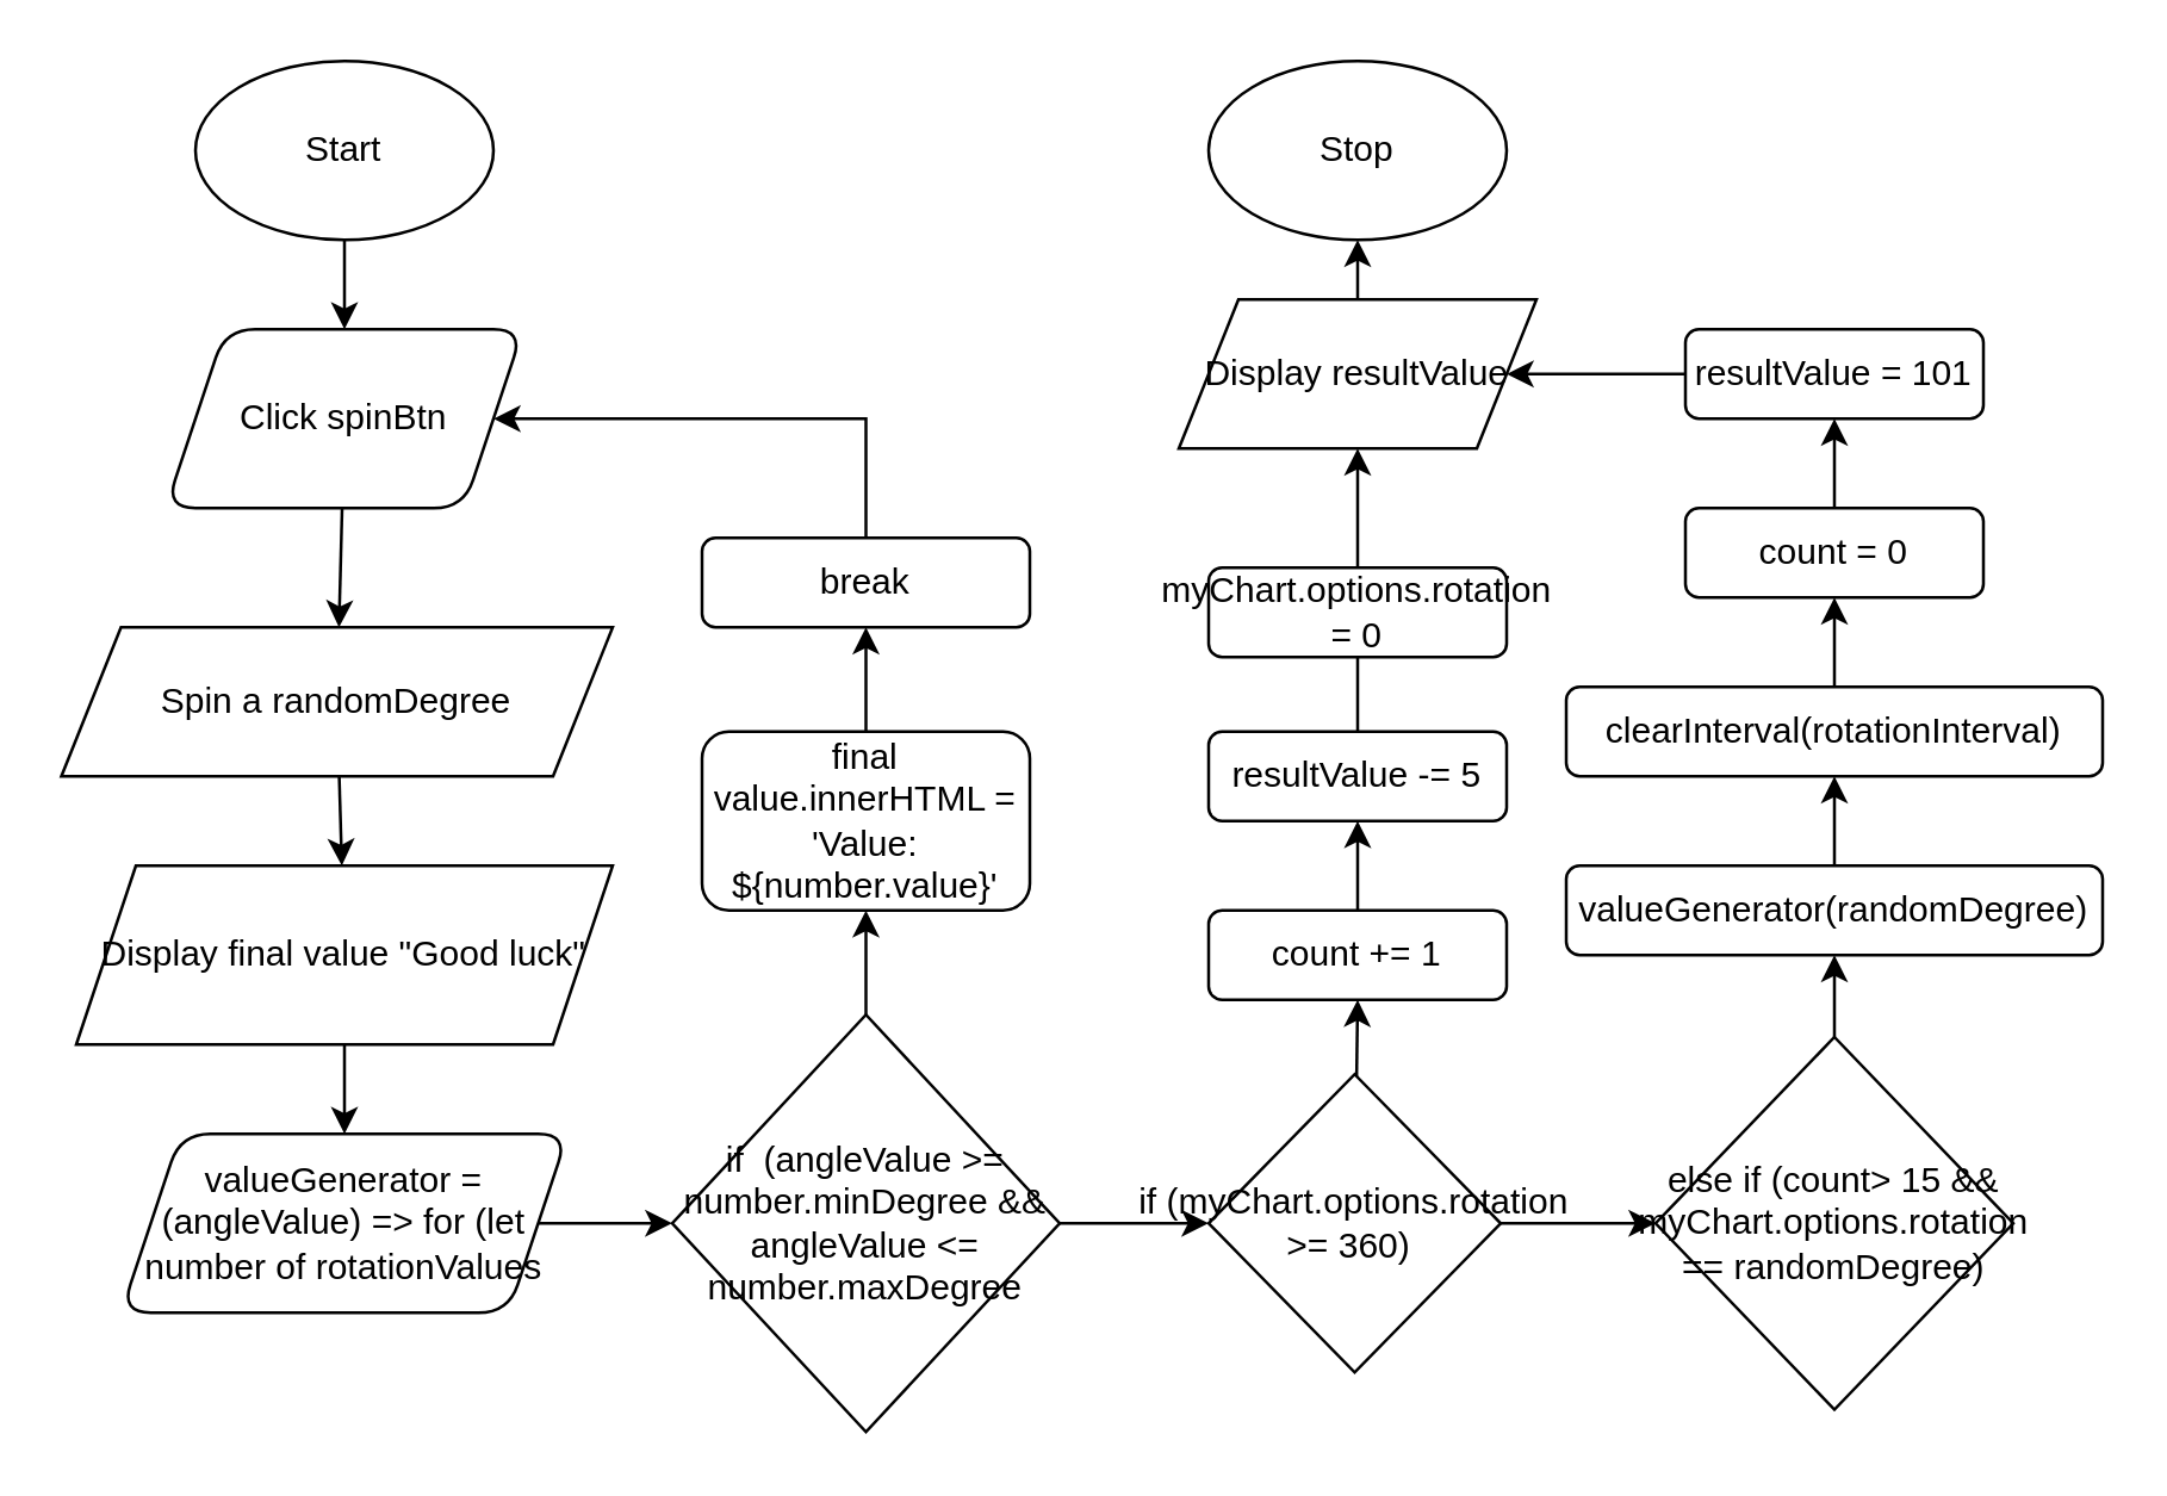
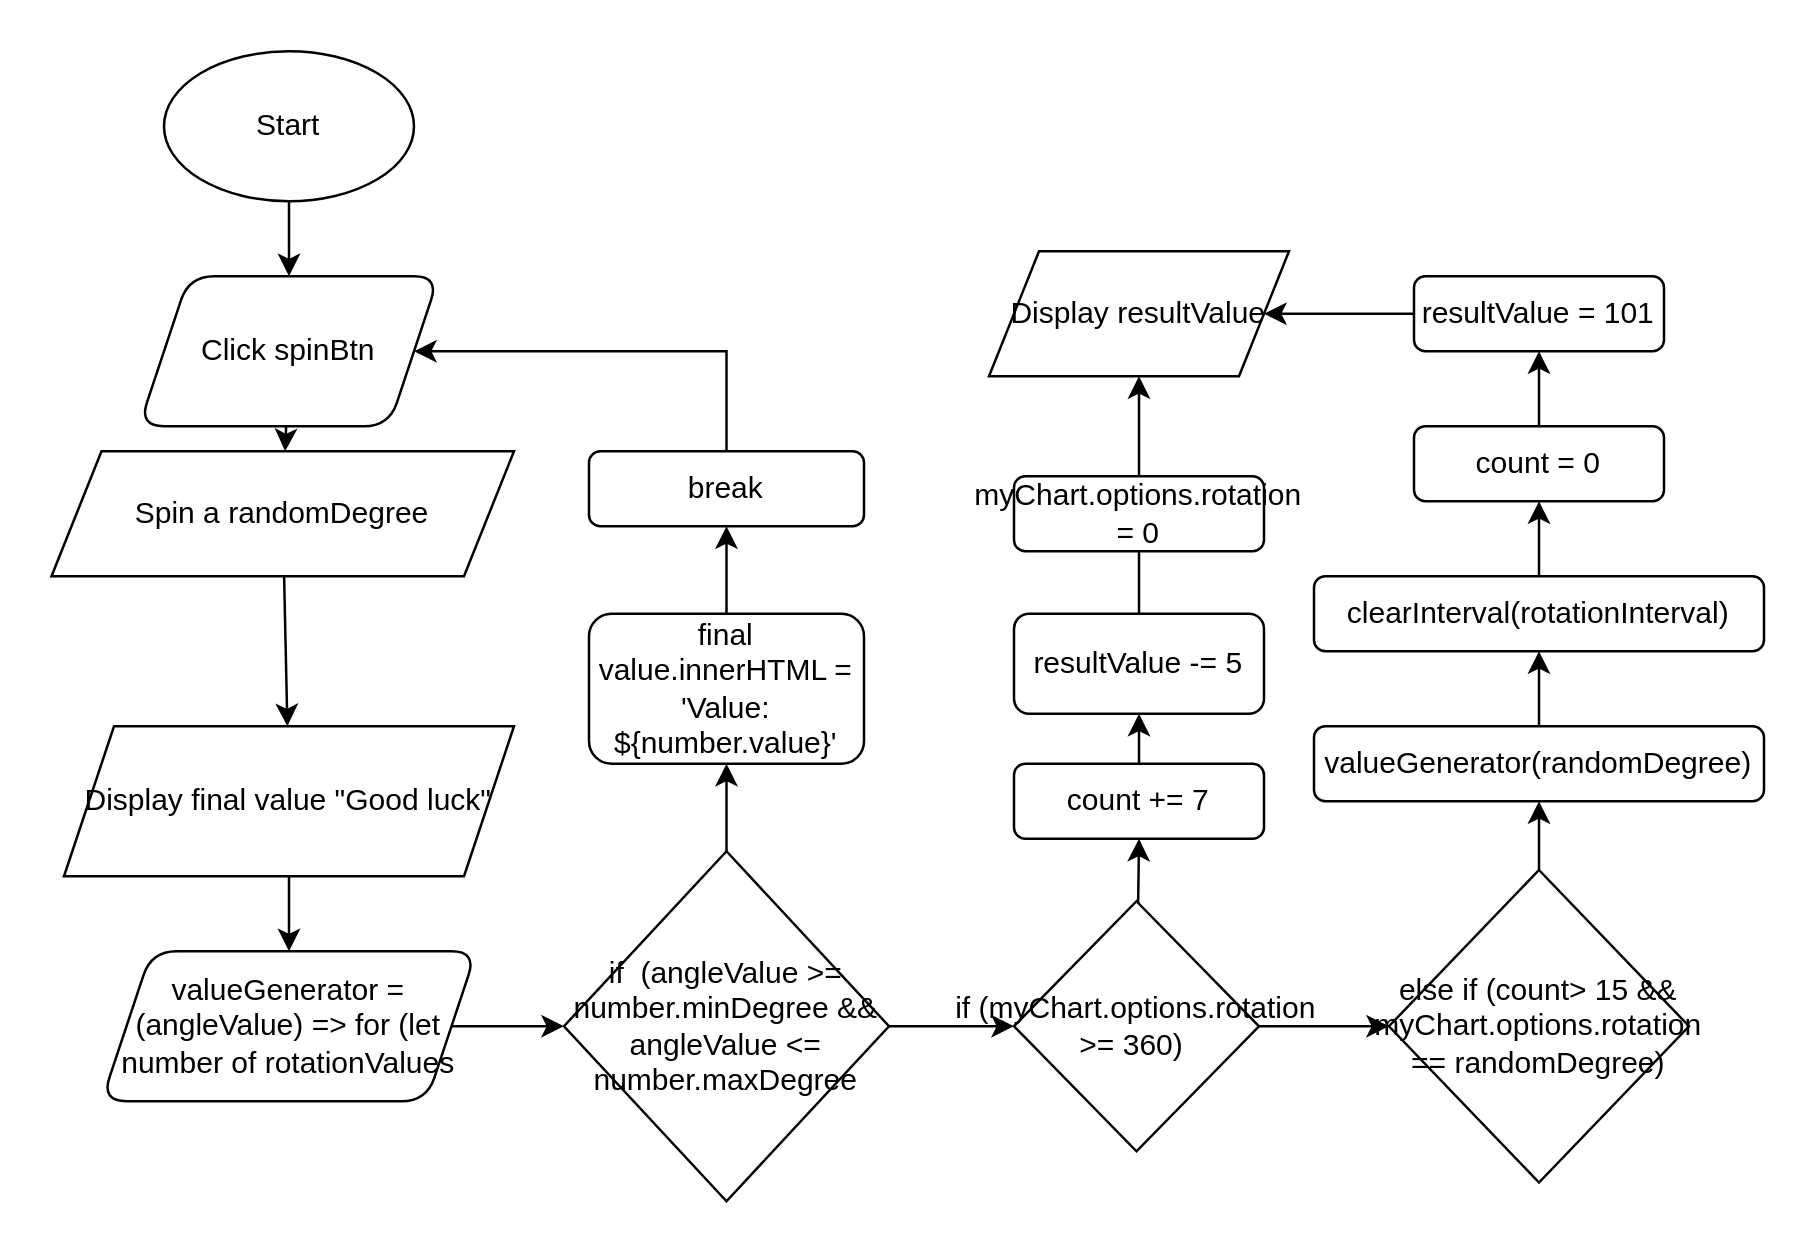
  <mxCell id="0" />
  <mxCell id="1" parent="0" />
  <mxCell id="2" style="edgeStyle=none;html=1;entryX=0.5;entryY=0;entryDx=0;entryDy=0;" parent="1" source="3" target="6" edge="1"><mxGeometry relative="1" as="geometry" /></mxCell>
  <mxCell id="3" value="Start" style="ellipse;whiteSpace=wrap;html=1;" parent="1" vertex="1"><mxGeometry x="65" y="20" width="100" height="60" as="geometry" /></mxCell>
- <mxCell id="4" value="Stop" style="ellipse;whiteSpace=wrap;html=1;" parent="1" vertex="1"><mxGeometry x="405" y="20" width="100" height="60" as="geometry" /></mxCell>
  <mxCell id="5" style="edgeStyle=none;html=1;" parent="1" source="6" target="8" edge="1"><mxGeometry relative="1" as="geometry" /></mxCell>
  <mxCell id="6" value="Click spinBtn" style="shape=parallelogram;perimeter=parallelogramPerimeter;whiteSpace=wrap;html=1;fixedSize=1;rounded=1;" parent="1" vertex="1"><mxGeometry x="55" y="110" width="120" height="60" as="geometry" /></mxCell>
  <mxCell id="7" style="edgeStyle=none;html=1;" parent="1" source="8" target="10" edge="1"><mxGeometry relative="1" as="geometry" /></mxCell>
- <mxCell id="8" value="Spin a randomDegree" style="shape=parallelogram;perimeter=parallelogramPerimeter;whiteSpace=wrap;html=1;fixedSize=1;rounded=0;" parent="1" vertex="1"><mxGeometry x="20" y="210" width="185" height="50" as="geometry" /></mxCell>
+ <mxCell id="8" value="Spin a randomDegree" style="shape=parallelogram;perimeter=parallelogramPerimeter;whiteSpace=wrap;html=1;fixedSize=1;rounded=0;" parent="1" vertex="1"><mxGeometry x="20" y="180" width="185" height="50" as="geometry" /></mxCell>
  <mxCell id="9" style="edgeStyle=none;html=1;" parent="1" source="10" target="15" edge="1"><mxGeometry relative="1" as="geometry" /></mxCell>
  <mxCell id="10" value="Display final value &quot;Good luck&quot;" style="shape=parallelogram;perimeter=parallelogramPerimeter;whiteSpace=wrap;html=1;fixedSize=1;rounded=0;" parent="1" vertex="1"><mxGeometry x="25" y="290" width="180" height="60" as="geometry" /></mxCell>
  <mxCell id="11" style="edgeStyle=none;html=1;entryX=0.5;entryY=1;entryDx=0;entryDy=0;" parent="1" source="13" target="24" edge="1"><mxGeometry relative="1" as="geometry" /></mxCell>
  <mxCell id="12" style="edgeStyle=orthogonalEdgeStyle;rounded=0;html=1;" edge="1" parent="1" source="13" target="30"><mxGeometry relative="1" as="geometry" /></mxCell>
  <mxCell id="13" value="if&amp;nbsp;(myChart.options.rotation &amp;gt;= 360)&amp;nbsp;" style="rhombus;whiteSpace=wrap;html=1;rounded=0;" parent="1" vertex="1"><mxGeometry x="405" y="360" width="98" height="100" as="geometry" /></mxCell>
  <mxCell id="14" style="edgeStyle=none;html=1;" parent="1" source="15" target="18" edge="1"><mxGeometry relative="1" as="geometry" /></mxCell>
  <mxCell id="15" value="valueGenerator = (angleValue) =&amp;gt; for (let number of rotationValues" style="shape=parallelogram;perimeter=parallelogramPerimeter;whiteSpace=wrap;html=1;fixedSize=1;rounded=1;" parent="1" vertex="1"><mxGeometry x="40" y="380" width="150" height="60" as="geometry" /></mxCell>
  <mxCell id="16" style="edgeStyle=none;html=1;entryX=0.5;entryY=1;entryDx=0;entryDy=0;" parent="1" source="18" target="22" edge="1"><mxGeometry relative="1" as="geometry"><mxPoint x="290" y="320" as="targetPoint" /></mxGeometry></mxCell>
  <mxCell id="17" style="edgeStyle=none;html=1;entryX=0;entryY=0.5;entryDx=0;entryDy=0;" parent="1" source="18" target="13" edge="1"><mxGeometry relative="1" as="geometry" /></mxCell>
  <mxCell id="18" value="if&amp;nbsp; (angleValue &amp;gt;= number.minDegree &amp;amp;&amp;amp; angleValue &amp;lt;= number.maxDegree" style="rhombus;whiteSpace=wrap;html=1;" parent="1" vertex="1"><mxGeometry x="225" y="340" width="130" height="140" as="geometry" /></mxCell>
  <mxCell id="19" style="edgeStyle=none;html=1;entryX=0.5;entryY=1;entryDx=0;entryDy=0;" parent="1" target="21" edge="1"><mxGeometry relative="1" as="geometry"><mxPoint x="290" y="260" as="sourcePoint" /><mxPoint x="290" y="235" as="targetPoint" /></mxGeometry></mxCell>
  <mxCell id="20" style="rounded=0;html=1;entryX=1;entryY=0.5;entryDx=0;entryDy=0;edgeStyle=elbowEdgeStyle;" edge="1" parent="1" source="21" target="6"><mxGeometry relative="1" as="geometry"><mxPoint x="290" y="90" as="targetPoint" /><Array as="points"><mxPoint x="290" y="130" /></Array></mxGeometry></mxCell>
  <mxCell id="21" value="break" style="rounded=1;whiteSpace=wrap;html=1;" parent="1" vertex="1"><mxGeometry x="235" y="180" width="110" height="30" as="geometry" /></mxCell>
  <mxCell id="22" value="final value.innerHTML = 'Value: ${number.value}'" style="rounded=1;whiteSpace=wrap;html=1;" parent="1" vertex="1"><mxGeometry x="235" y="245" width="110" height="60" as="geometry" /></mxCell>
  <mxCell id="23" style="edgeStyle=none;html=1;entryX=0.5;entryY=1;entryDx=0;entryDy=0;" parent="1" source="24" target="26" edge="1"><mxGeometry relative="1" as="geometry" /></mxCell>
- <mxCell id="24" value="count += 1" style="rounded=1;whiteSpace=wrap;html=1;" parent="1" vertex="1"><mxGeometry x="405" y="305" width="100" height="30" as="geometry" /></mxCell>
+ <mxCell id="24" value="count += 7" style="rounded=1;whiteSpace=wrap;html=1;" parent="1" vertex="1"><mxGeometry x="405" y="305" width="100" height="30" as="geometry" /></mxCell>
  <mxCell id="25" style="edgeStyle=none;html=1;entryX=0.5;entryY=1;entryDx=0;entryDy=0;endArrow=none;" parent="1" source="26" target="28" edge="1"><mxGeometry relative="1" as="geometry" /></mxCell>
- <mxCell id="26" value="resultValue -= 5" style="rounded=1;whiteSpace=wrap;html=1;" parent="1" vertex="1"><mxGeometry x="405" y="245" width="100" height="30" as="geometry" /></mxCell>
+ <mxCell id="26" value="resultValue -= 5" style="rounded=1;whiteSpace=wrap;html=1;" parent="1" vertex="1"><mxGeometry x="405" y="245" width="100" height="40" as="geometry" /></mxCell>
  <mxCell id="27" style="edgeStyle=none;html=1;entryX=0.5;entryY=1;entryDx=0;entryDy=0;" edge="1" parent="1" source="28" target="32"><mxGeometry relative="1" as="geometry" /></mxCell>
  <mxCell id="28" value="myChart.options.rotation = 0" style="rounded=1;whiteSpace=wrap;html=1;" parent="1" vertex="1"><mxGeometry x="405" y="190" width="100" height="30" as="geometry" /></mxCell>
  <mxCell id="29" style="edgeStyle=orthogonalEdgeStyle;rounded=0;html=1;entryX=0.5;entryY=1;entryDx=0;entryDy=0;" edge="1" parent="1" source="30" target="34"><mxGeometry relative="1" as="geometry" /></mxCell>
  <mxCell id="30" value="else if (count&amp;gt; 15 &amp;amp;&amp;amp; myChart.options.rotation == randomDegree)" style="rhombus;whiteSpace=wrap;html=1;rounded=0;" parent="1" vertex="1"><mxGeometry x="555" y="347.5" width="120" height="125" as="geometry" /></mxCell>
- <mxCell id="31" style="edgeStyle=none;html=1;entryX=0.5;entryY=1;entryDx=0;entryDy=0;" edge="1" parent="1" source="32" target="4"><mxGeometry relative="1" as="geometry" /></mxCell>
  <mxCell id="32" value="Display resultValue" style="shape=parallelogram;perimeter=parallelogramPerimeter;whiteSpace=wrap;html=1;fixedSize=1;" vertex="1" parent="1"><mxGeometry x="395" y="100" width="120" height="50" as="geometry" /></mxCell>
  <mxCell id="33" style="edgeStyle=orthogonalEdgeStyle;rounded=0;html=1;entryX=0.5;entryY=1;entryDx=0;entryDy=0;" edge="1" parent="1" source="34" target="36"><mxGeometry relative="1" as="geometry" /></mxCell>
  <mxCell id="34" value="valueGenerator(randomDegree)" style="rounded=1;whiteSpace=wrap;html=1;" vertex="1" parent="1"><mxGeometry x="525" y="290" width="180" height="30" as="geometry" /></mxCell>
  <mxCell id="35" style="edgeStyle=orthogonalEdgeStyle;rounded=0;html=1;entryX=0.5;entryY=1;entryDx=0;entryDy=0;" edge="1" parent="1" source="36" target="38"><mxGeometry relative="1" as="geometry" /></mxCell>
  <mxCell id="36" value="clearInterval(rotationInterval)" style="rounded=1;whiteSpace=wrap;html=1;" vertex="1" parent="1"><mxGeometry x="525" y="230" width="180" height="30" as="geometry" /></mxCell>
  <mxCell id="37" style="edgeStyle=orthogonalEdgeStyle;rounded=0;html=1;exitX=0.5;exitY=0;exitDx=0;exitDy=0;entryX=0.5;entryY=1;entryDx=0;entryDy=0;" edge="1" parent="1" source="38" target="40"><mxGeometry relative="1" as="geometry" /></mxCell>
  <mxCell id="38" value="count = 0" style="rounded=1;whiteSpace=wrap;html=1;" vertex="1" parent="1"><mxGeometry x="565" y="170" width="100" height="30" as="geometry" /></mxCell>
  <mxCell id="39" style="edgeStyle=orthogonalEdgeStyle;rounded=0;html=1;entryX=1;entryY=0.5;entryDx=0;entryDy=0;" edge="1" parent="1" source="40" target="32"><mxGeometry relative="1" as="geometry" /></mxCell>
  <mxCell id="40" value="resultValue = 101" style="rounded=1;whiteSpace=wrap;html=1;" vertex="1" parent="1"><mxGeometry x="565" y="110" width="100" height="30" as="geometry" /></mxCell>
